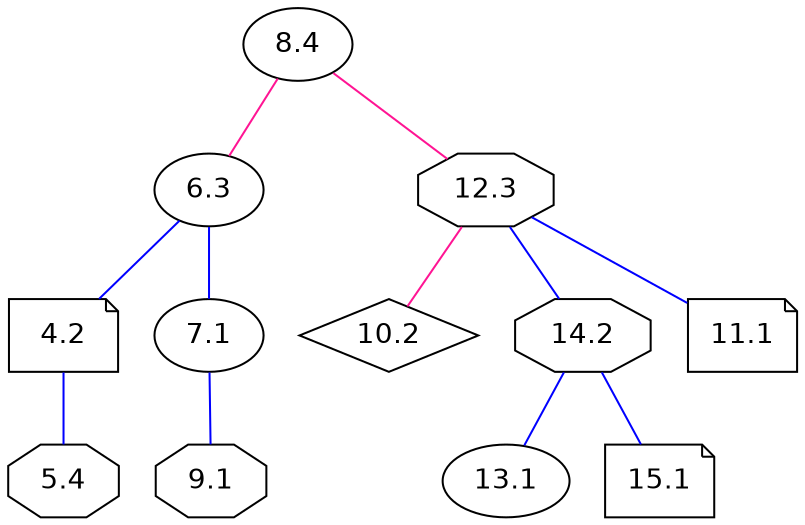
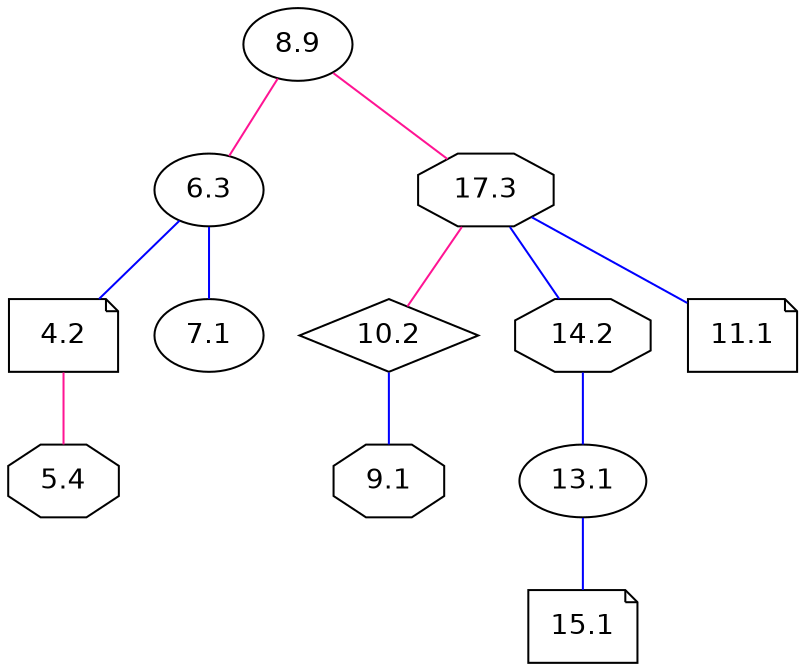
  graph {
    fontname="DejaVu Sans"
    node [fontname="DejaVu Sans" shape=ellipse]
    edge [color=blue fontname="DejaVu Sans"]
-   8.4
+   8.4 [label=8.9]
    6.3
-   12.3 [shape=octagon]
+   12.3 [shape=octagon label=17.3]
    4.2 [shape=note]
    7.1
    10.2 [shape=diamond]
    14.2 [shape=octagon]
    11.1 [shape=note]
    n9 [label=5.4 shape=octagon]
    9.1 [shape=octagon]
    13.1
    15.1 [shape=note]
    8.4 -- 6.3 [color=deeppink]
    8.4 -- 12.3 [color=deeppink]
    6.3 -- 4.2
    6.3 -- 7.1
    12.3 -- 10.2 [color=deeppink]
    12.3 -- 14.2
    12.3 -- 11.1
-   4.2 -- n9
-   7.1 -- 9.1
+   4.2 -- n9 [color=deeppink]
+   10.2 -- 9.1
    14.2 -- 13.1
-   14.2 -- 15.1
+   13.1 -- 15.1
  }
